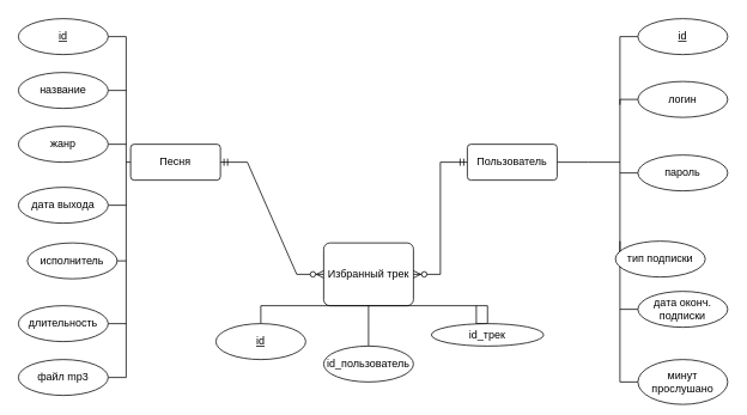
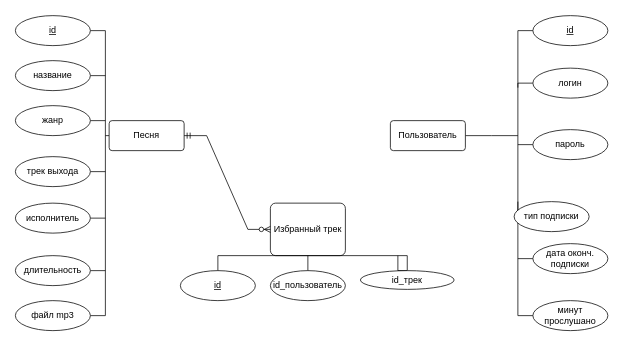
  <mxCell id="0" />
  <mxCell id="1" parent="0" />
  <mxCell id="2" style="edgeStyle=orthogonalEdgeStyle;rounded=0;orthogonalLoop=1;jettySize=auto;html=1;exitX=0;exitY=0.5;exitDx=0;exitDy=0;endArrow=none;endFill=0;" parent="1" source="3" edge="1"><mxGeometry relative="1" as="geometry"><mxPoint x="140" y="180" as="targetPoint" /></mxGeometry></mxCell>
  <mxCell id="3" value="Песня" style="rounded=1;arcSize=10;whiteSpace=wrap;html=1;align=center;" parent="1" vertex="1"><mxGeometry x="145" y="160" width="100" height="40" as="geometry" /></mxCell>
  <mxCell id="4" style="edgeStyle=orthogonalEdgeStyle;rounded=0;orthogonalLoop=1;jettySize=auto;html=1;exitX=1;exitY=0.5;exitDx=0;exitDy=0;endArrow=none;endFill=0;" parent="1" source="5" edge="1"><mxGeometry relative="1" as="geometry"><mxPoint x="690" y="180" as="targetPoint" /></mxGeometry></mxCell>
  <mxCell id="5" value="Пользователь" style="rounded=1;arcSize=10;whiteSpace=wrap;html=1;align=center;" parent="1" vertex="1"><mxGeometry x="520" y="160" width="100" height="40" as="geometry" /></mxCell>
  <mxCell id="6" style="edgeStyle=orthogonalEdgeStyle;rounded=0;orthogonalLoop=1;jettySize=auto;html=1;exitX=0.5;exitY=1;exitDx=0;exitDy=0;endArrow=none;endFill=0;" parent="1" source="7" edge="1"><mxGeometry relative="1" as="geometry"><mxPoint x="410" y="340" as="targetPoint" /></mxGeometry></mxCell>
  <mxCell id="7" value="Избранный трек" style="rounded=1;arcSize=10;whiteSpace=wrap;html=1;align=center;" parent="1" vertex="1"><mxGeometry x="360" y="270" width="100" height="70" as="geometry" /></mxCell>
  <mxCell id="8" style="edgeStyle=orthogonalEdgeStyle;rounded=0;orthogonalLoop=1;jettySize=auto;html=1;exitX=0;exitY=0.5;exitDx=0;exitDy=0;endArrow=none;endFill=0;" parent="1" source="9" edge="1"><mxGeometry relative="1" as="geometry"><mxPoint x="690" y="116" as="targetPoint" /></mxGeometry></mxCell>
  <mxCell id="9" value="логин" style="ellipse;whiteSpace=wrap;html=1;align=center;aspect=fixed;" parent="1" vertex="1"><mxGeometry x="710" y="90" width="100" height="40" as="geometry" /></mxCell>
  <mxCell id="10" style="edgeStyle=orthogonalEdgeStyle;rounded=0;orthogonalLoop=1;jettySize=auto;html=1;exitX=0;exitY=0.5;exitDx=0;exitDy=0;entryX=0;entryY=0.5;entryDx=0;entryDy=0;endArrow=none;endFill=0;" parent="1" source="11" target="18" edge="1"><mxGeometry relative="1" as="geometry" /></mxCell>
  <mxCell id="11" value="id" style="ellipse;whiteSpace=wrap;html=1;align=center;fontStyle=4;aspect=fixed;" parent="1" vertex="1"><mxGeometry x="710" y="20" width="100" height="40" as="geometry" /></mxCell>
  <mxCell id="12" style="edgeStyle=orthogonalEdgeStyle;rounded=0;orthogonalLoop=1;jettySize=auto;html=1;exitX=0;exitY=0.5;exitDx=0;exitDy=0;endArrow=none;endFill=0;" parent="1" source="13" edge="1"><mxGeometry relative="1" as="geometry"><mxPoint x="690" y="192" as="targetPoint" /></mxGeometry></mxCell>
  <mxCell id="13" value="пароль" style="ellipse;whiteSpace=wrap;html=1;align=center;aspect=fixed;" parent="1" vertex="1"><mxGeometry x="710" y="172" width="100" height="40" as="geometry" /></mxCell>
  <mxCell id="14" style="edgeStyle=orthogonalEdgeStyle;rounded=0;orthogonalLoop=1;jettySize=auto;html=1;exitX=0;exitY=0.5;exitDx=0;exitDy=0;endArrow=none;endFill=0;" parent="1" source="15" edge="1"><mxGeometry relative="1" as="geometry"><mxPoint x="690" y="268" as="targetPoint" /></mxGeometry></mxCell>
  <mxCell id="15" value="тип подписки" style="ellipse;whiteSpace=wrap;html=1;align=center;aspect=fixed;" parent="1" vertex="1"><mxGeometry x="685" y="268" width="100" height="40" as="geometry" /></mxCell>
  <mxCell id="16" style="edgeStyle=orthogonalEdgeStyle;rounded=0;orthogonalLoop=1;jettySize=auto;html=1;exitX=0;exitY=0.5;exitDx=0;exitDy=0;endArrow=none;endFill=0;" parent="1" source="17" edge="1"><mxGeometry relative="1" as="geometry"><mxPoint x="690" y="344" as="targetPoint" /></mxGeometry></mxCell>
  <mxCell id="17" value="дата оконч.&lt;br&gt;подписки" style="ellipse;whiteSpace=wrap;html=1;align=center;aspect=fixed;" parent="1" vertex="1"><mxGeometry x="710" y="324" width="100" height="40" as="geometry" /></mxCell>
- <mxCell id="18" value="минут прослушано" style="ellipse;whiteSpace=wrap;html=1;align=center;aspect=fixed;" parent="1" vertex="1"><mxGeometry x="710" y="400" width="100" height="50" as="geometry" /></mxCell>
+ <mxCell id="18" value="минут прослушано" style="ellipse;whiteSpace=wrap;html=1;align=center;aspect=fixed;" parent="1" vertex="1"><mxGeometry x="710" y="400" width="100" height="40" as="geometry" /></mxCell>
  <mxCell id="19" style="edgeStyle=orthogonalEdgeStyle;rounded=0;orthogonalLoop=1;jettySize=auto;html=1;exitX=1;exitY=0.5;exitDx=0;exitDy=0;endArrow=none;endFill=0;" parent="1" source="20" edge="1"><mxGeometry relative="1" as="geometry"><mxPoint x="140" y="100" as="targetPoint" /></mxGeometry></mxCell>
  <mxCell id="20" value="название" style="ellipse;whiteSpace=wrap;html=1;align=center;aspect=fixed;" parent="1" vertex="1"><mxGeometry x="20" y="80" width="100" height="40" as="geometry" /></mxCell>
  <mxCell id="21" style="edgeStyle=orthogonalEdgeStyle;rounded=0;orthogonalLoop=1;jettySize=auto;html=1;exitX=1;exitY=0.5;exitDx=0;exitDy=0;entryX=1;entryY=0.5;entryDx=0;entryDy=0;endArrow=none;endFill=0;" parent="1" source="22" target="29" edge="1"><mxGeometry relative="1" as="geometry" /></mxCell>
  <mxCell id="22" value="id" style="ellipse;whiteSpace=wrap;html=1;align=center;fontStyle=4;aspect=fixed;" parent="1" vertex="1"><mxGeometry x="20" y="20" width="100" height="40" as="geometry" /></mxCell>
  <mxCell id="23" style="edgeStyle=orthogonalEdgeStyle;rounded=0;orthogonalLoop=1;jettySize=auto;html=1;exitX=1;exitY=0.5;exitDx=0;exitDy=0;endArrow=none;endFill=0;" parent="1" source="24" edge="1"><mxGeometry relative="1" as="geometry"><mxPoint x="140" y="160" as="targetPoint" /></mxGeometry></mxCell>
  <mxCell id="24" value="жанр" style="ellipse;whiteSpace=wrap;html=1;align=center;aspect=fixed;" parent="1" vertex="1"><mxGeometry x="20" y="140" width="100" height="40" as="geometry" /></mxCell>
  <mxCell id="25" style="edgeStyle=orthogonalEdgeStyle;rounded=0;orthogonalLoop=1;jettySize=auto;html=1;exitX=1;exitY=0.5;exitDx=0;exitDy=0;endArrow=none;endFill=0;" parent="1" source="26" edge="1"><mxGeometry relative="1" as="geometry"><mxPoint x="140" y="290" as="targetPoint" /></mxGeometry></mxCell>
- <mxCell id="26" value="исполнитель" style="ellipse;whiteSpace=wrap;html=1;align=center;aspect=fixed;" parent="1" vertex="1"><mxGeometry x="30" y="270" width="100" height="40" as="geometry" /></mxCell>
+ <mxCell id="26" value="исполнитель" style="ellipse;whiteSpace=wrap;html=1;align=center;aspect=fixed;" parent="1" vertex="1"><mxGeometry x="20" y="270" width="100" height="40" as="geometry" /></mxCell>
  <mxCell id="27" style="edgeStyle=orthogonalEdgeStyle;rounded=0;orthogonalLoop=1;jettySize=auto;html=1;exitX=1;exitY=0.5;exitDx=0;exitDy=0;endArrow=none;endFill=0;" parent="1" source="28" edge="1"><mxGeometry relative="1" as="geometry"><mxPoint x="140" y="360" as="targetPoint" /></mxGeometry></mxCell>
  <mxCell id="28" value="длительность" style="ellipse;whiteSpace=wrap;html=1;align=center;aspect=fixed;" parent="1" vertex="1"><mxGeometry x="20" y="340" width="100" height="40" as="geometry" /></mxCell>
  <mxCell id="29" value="файл mp3" style="ellipse;whiteSpace=wrap;html=1;align=center;aspect=fixed;" parent="1" vertex="1"><mxGeometry x="20" y="400" width="100" height="40" as="geometry" /></mxCell>
  <mxCell id="30" value="" style="edgeStyle=entityRelationEdgeStyle;fontSize=12;html=1;endArrow=ERzeroToMany;startArrow=ERmandOne;rounded=0;exitX=1;exitY=0.5;exitDx=0;exitDy=0;entryX=0;entryY=0.5;entryDx=0;entryDy=0;" parent="1" source="3" target="7" edge="1"><mxGeometry width="100" height="100" relative="1" as="geometry"><mxPoint x="380" y="260" as="sourcePoint" /><mxPoint x="480" y="160" as="targetPoint" /></mxGeometry></mxCell>
- <mxCell id="31" value="" style="edgeStyle=entityRelationEdgeStyle;fontSize=12;html=1;endArrow=ERzeroToMany;startArrow=ERmandOne;rounded=0;exitX=0;exitY=0.5;exitDx=0;exitDy=0;entryX=1;entryY=0.5;entryDx=0;entryDy=0;" parent="1" source="5" target="7" edge="1"><mxGeometry width="100" height="100" relative="1" as="geometry"><mxPoint x="480" y="260" as="sourcePoint" /><mxPoint x="380" y="160" as="targetPoint" /></mxGeometry></mxCell>
  <mxCell id="32" style="edgeStyle=orthogonalEdgeStyle;rounded=0;orthogonalLoop=1;jettySize=auto;html=1;exitX=0.5;exitY=0;exitDx=0;exitDy=0;entryX=0.5;entryY=0;entryDx=0;entryDy=0;endArrow=none;endFill=0;" edge="1" parent="1" source="33" target="37"><mxGeometry relative="1" as="geometry" /></mxCell>
  <mxCell id="33" value="id" style="ellipse;whiteSpace=wrap;html=1;align=center;fontStyle=4;aspect=fixed;" parent="1" vertex="1"><mxGeometry x="240" y="360" width="100" height="40" as="geometry" /></mxCell>
  <mxCell id="34" style="edgeStyle=orthogonalEdgeStyle;rounded=0;orthogonalLoop=1;jettySize=auto;html=1;exitX=0.5;exitY=0;exitDx=0;exitDy=0;endArrow=none;endFill=0;" parent="1" source="35" edge="1"><mxGeometry relative="1" as="geometry"><mxPoint x="410" y="340" as="targetPoint" /></mxGeometry></mxCell>
- <mxCell id="35" value="id_пользователь" style="ellipse;whiteSpace=wrap;html=1;align=center;aspect=fixed;" parent="1" vertex="1"><mxGeometry x="360" y="385" width="100" height="40" as="geometry" /></mxCell>
+ <mxCell id="35" value="id_пользователь" style="ellipse;whiteSpace=wrap;html=1;align=center;aspect=fixed;" parent="1" vertex="1"><mxGeometry x="360" y="360" width="100" height="40" as="geometry" /></mxCell>
  <mxCell id="36" style="edgeStyle=orthogonalEdgeStyle;rounded=0;orthogonalLoop=1;jettySize=auto;html=1;exitX=0.5;exitY=0;exitDx=0;exitDy=0;endArrow=none;endFill=0;" parent="1" source="37" edge="1"><mxGeometry relative="1" as="geometry"><mxPoint x="530" y="340" as="targetPoint" /></mxGeometry></mxCell>
  <mxCell id="37" value="id_трек" style="ellipse;whiteSpace=wrap;html=1;align=center;aspect=fixed;" parent="1" vertex="1"><mxGeometry x="480" y="360" width="125" height="25" as="geometry" /></mxCell>
  <mxCell id="38" style="edgeStyle=orthogonalEdgeStyle;rounded=0;orthogonalLoop=1;jettySize=auto;html=1;exitX=1;exitY=0.5;exitDx=0;exitDy=0;endArrow=none;endFill=0;" parent="1" source="39" edge="1"><mxGeometry relative="1" as="geometry"><mxPoint x="140" y="228" as="targetPoint" /></mxGeometry></mxCell>
- <mxCell id="39" value="дата выхода" style="ellipse;whiteSpace=wrap;html=1;align=center;aspect=fixed;" parent="1" vertex="1"><mxGeometry x="20" y="208" width="100" height="40" as="geometry" /></mxCell>
+ <mxCell id="39" value="трек выхода" style="ellipse;whiteSpace=wrap;html=1;align=center;aspect=fixed;" parent="1" vertex="1"><mxGeometry x="20" y="208" width="100" height="40" as="geometry" /></mxCell>
